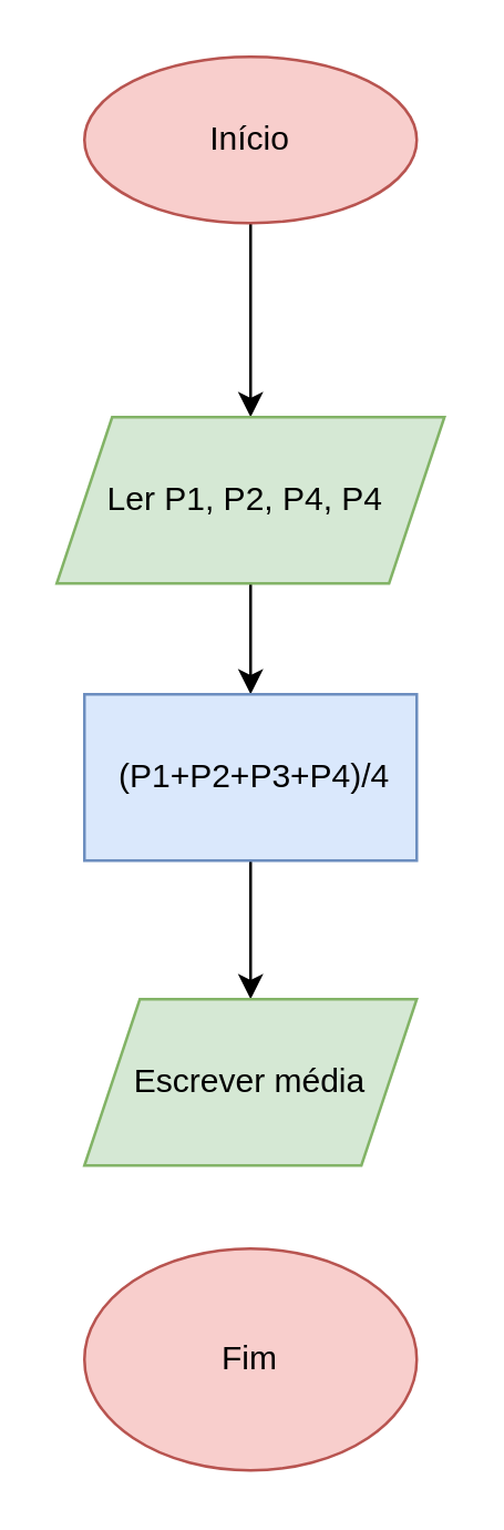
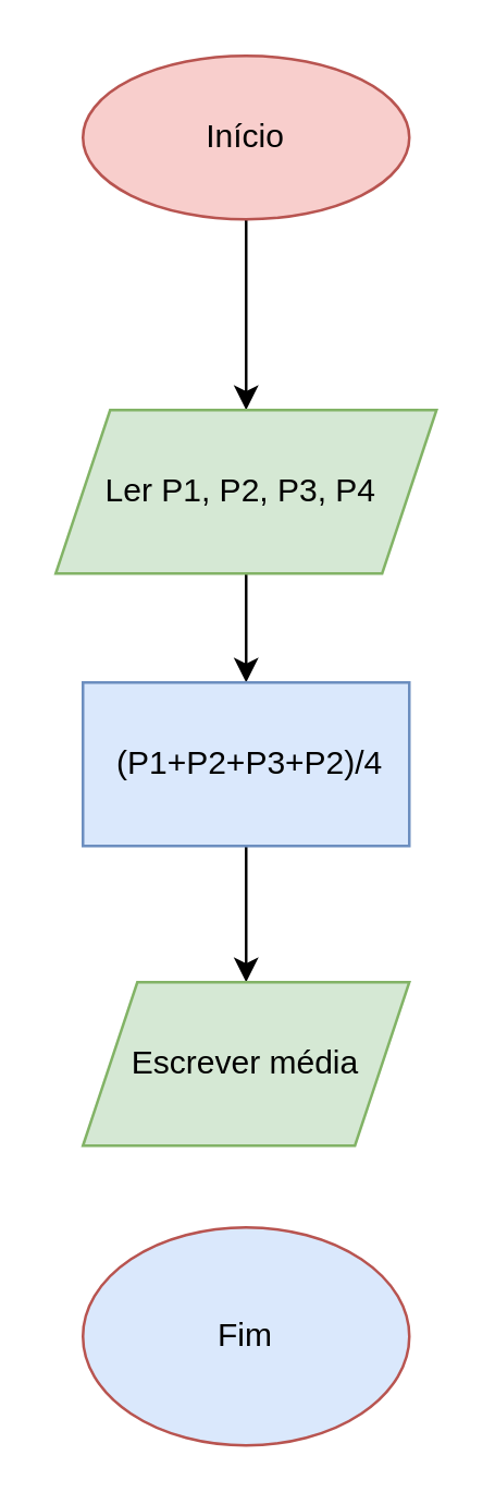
  <mxCell id="0" />
  <mxCell id="1" parent="0" />
  <mxCell id="2" style="edgeStyle=orthogonalEdgeStyle;rounded=0;orthogonalLoop=1;jettySize=auto;html=1;" parent="1" source="3" edge="1"><mxGeometry relative="1" as="geometry"><mxPoint x="90" y="150" as="targetPoint" /></mxGeometry></mxCell>
  <mxCell id="3" value="Início" style="ellipse;whiteSpace=wrap;html=1;fillColor=#f8cecc;strokeColor=#b85450;" parent="1" vertex="1"><mxGeometry x="30" y="20" width="120" height="60" as="geometry" /></mxCell>
  <mxCell id="4" style="edgeStyle=orthogonalEdgeStyle;rounded=0;orthogonalLoop=1;jettySize=auto;html=1;" parent="1" source="5" edge="1"><mxGeometry relative="1" as="geometry"><mxPoint x="90" y="250" as="targetPoint" /></mxGeometry></mxCell>
- <mxCell id="5" value="Ler P1, P2, P4, P4&amp;nbsp;" style="shape=parallelogram;perimeter=parallelogramPerimeter;whiteSpace=wrap;html=1;fixedSize=1;fillColor=#d5e8d4;strokeColor=#82b366;" parent="1" vertex="1"><mxGeometry x="20" y="150" width="140" height="60" as="geometry" /></mxCell>
+ <mxCell id="5" value="Ler P1, P2, P3, P4&amp;nbsp;" style="shape=parallelogram;perimeter=parallelogramPerimeter;whiteSpace=wrap;html=1;fixedSize=1;fillColor=#d5e8d4;strokeColor=#82b366;" parent="1" vertex="1"><mxGeometry x="20" y="150" width="140" height="60" as="geometry" /></mxCell>
  <mxCell id="6" style="edgeStyle=orthogonalEdgeStyle;rounded=0;orthogonalLoop=1;jettySize=auto;html=1;" parent="1" source="7" edge="1"><mxGeometry relative="1" as="geometry"><mxPoint x="90" y="360" as="targetPoint" /></mxGeometry></mxCell>
- <mxCell id="7" value="&amp;nbsp;(P1+P2+P3+P4)/4" style="rounded=0;whiteSpace=wrap;html=1;fillColor=#dae8fc;strokeColor=#6c8ebf;" parent="1" vertex="1"><mxGeometry x="30" y="250" width="120" height="60" as="geometry" /></mxCell>
+ <mxCell id="7" value="&amp;nbsp;(P1+P2+P3+P2)/4" style="rounded=0;whiteSpace=wrap;html=1;fillColor=#dae8fc;strokeColor=#6c8ebf;" parent="1" vertex="1"><mxGeometry x="30" y="250" width="120" height="60" as="geometry" /></mxCell>
  <mxCell id="8" value="Escrever média" style="shape=parallelogram;perimeter=parallelogramPerimeter;whiteSpace=wrap;html=1;fixedSize=1;fillColor=#d5e8d4;strokeColor=#82b366;" parent="1" vertex="1"><mxGeometry x="30" y="360" width="120" height="60" as="geometry" /></mxCell>
- <mxCell id="9" value="Fim" style="ellipse;whiteSpace=wrap;html=1;fillColor=#f8cecc;strokeColor=#b85450;" parent="1" vertex="1"><mxGeometry x="30" y="450" width="120" height="80" as="geometry" /></mxCell>
+ <mxCell id="9" value="Fim" style="ellipse;whiteSpace=wrap;html=1;fillColor=#dae8fc;strokeColor=#b85450;" parent="1" vertex="1"><mxGeometry x="30" y="450" width="120" height="80" as="geometry" /></mxCell>
